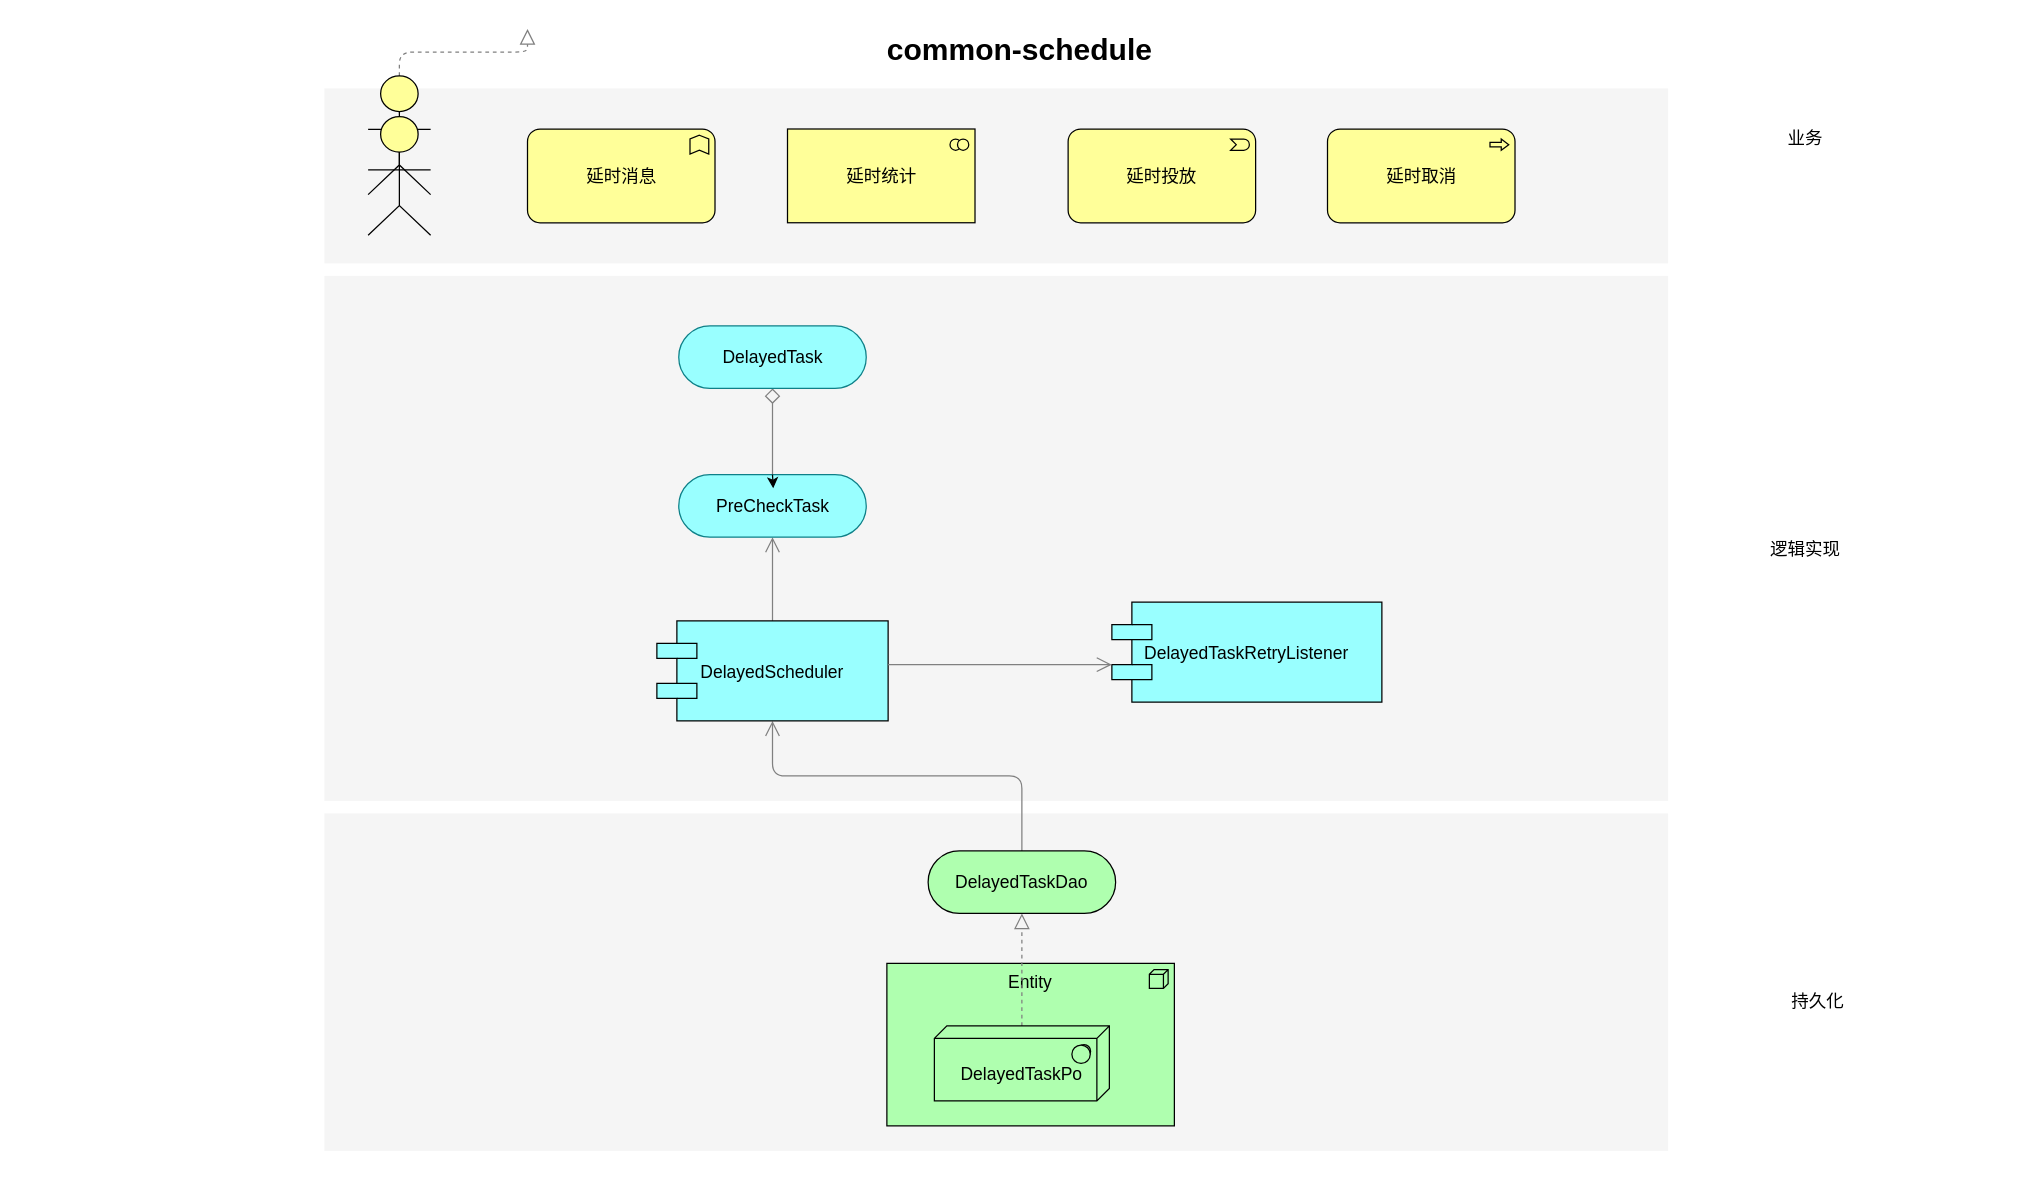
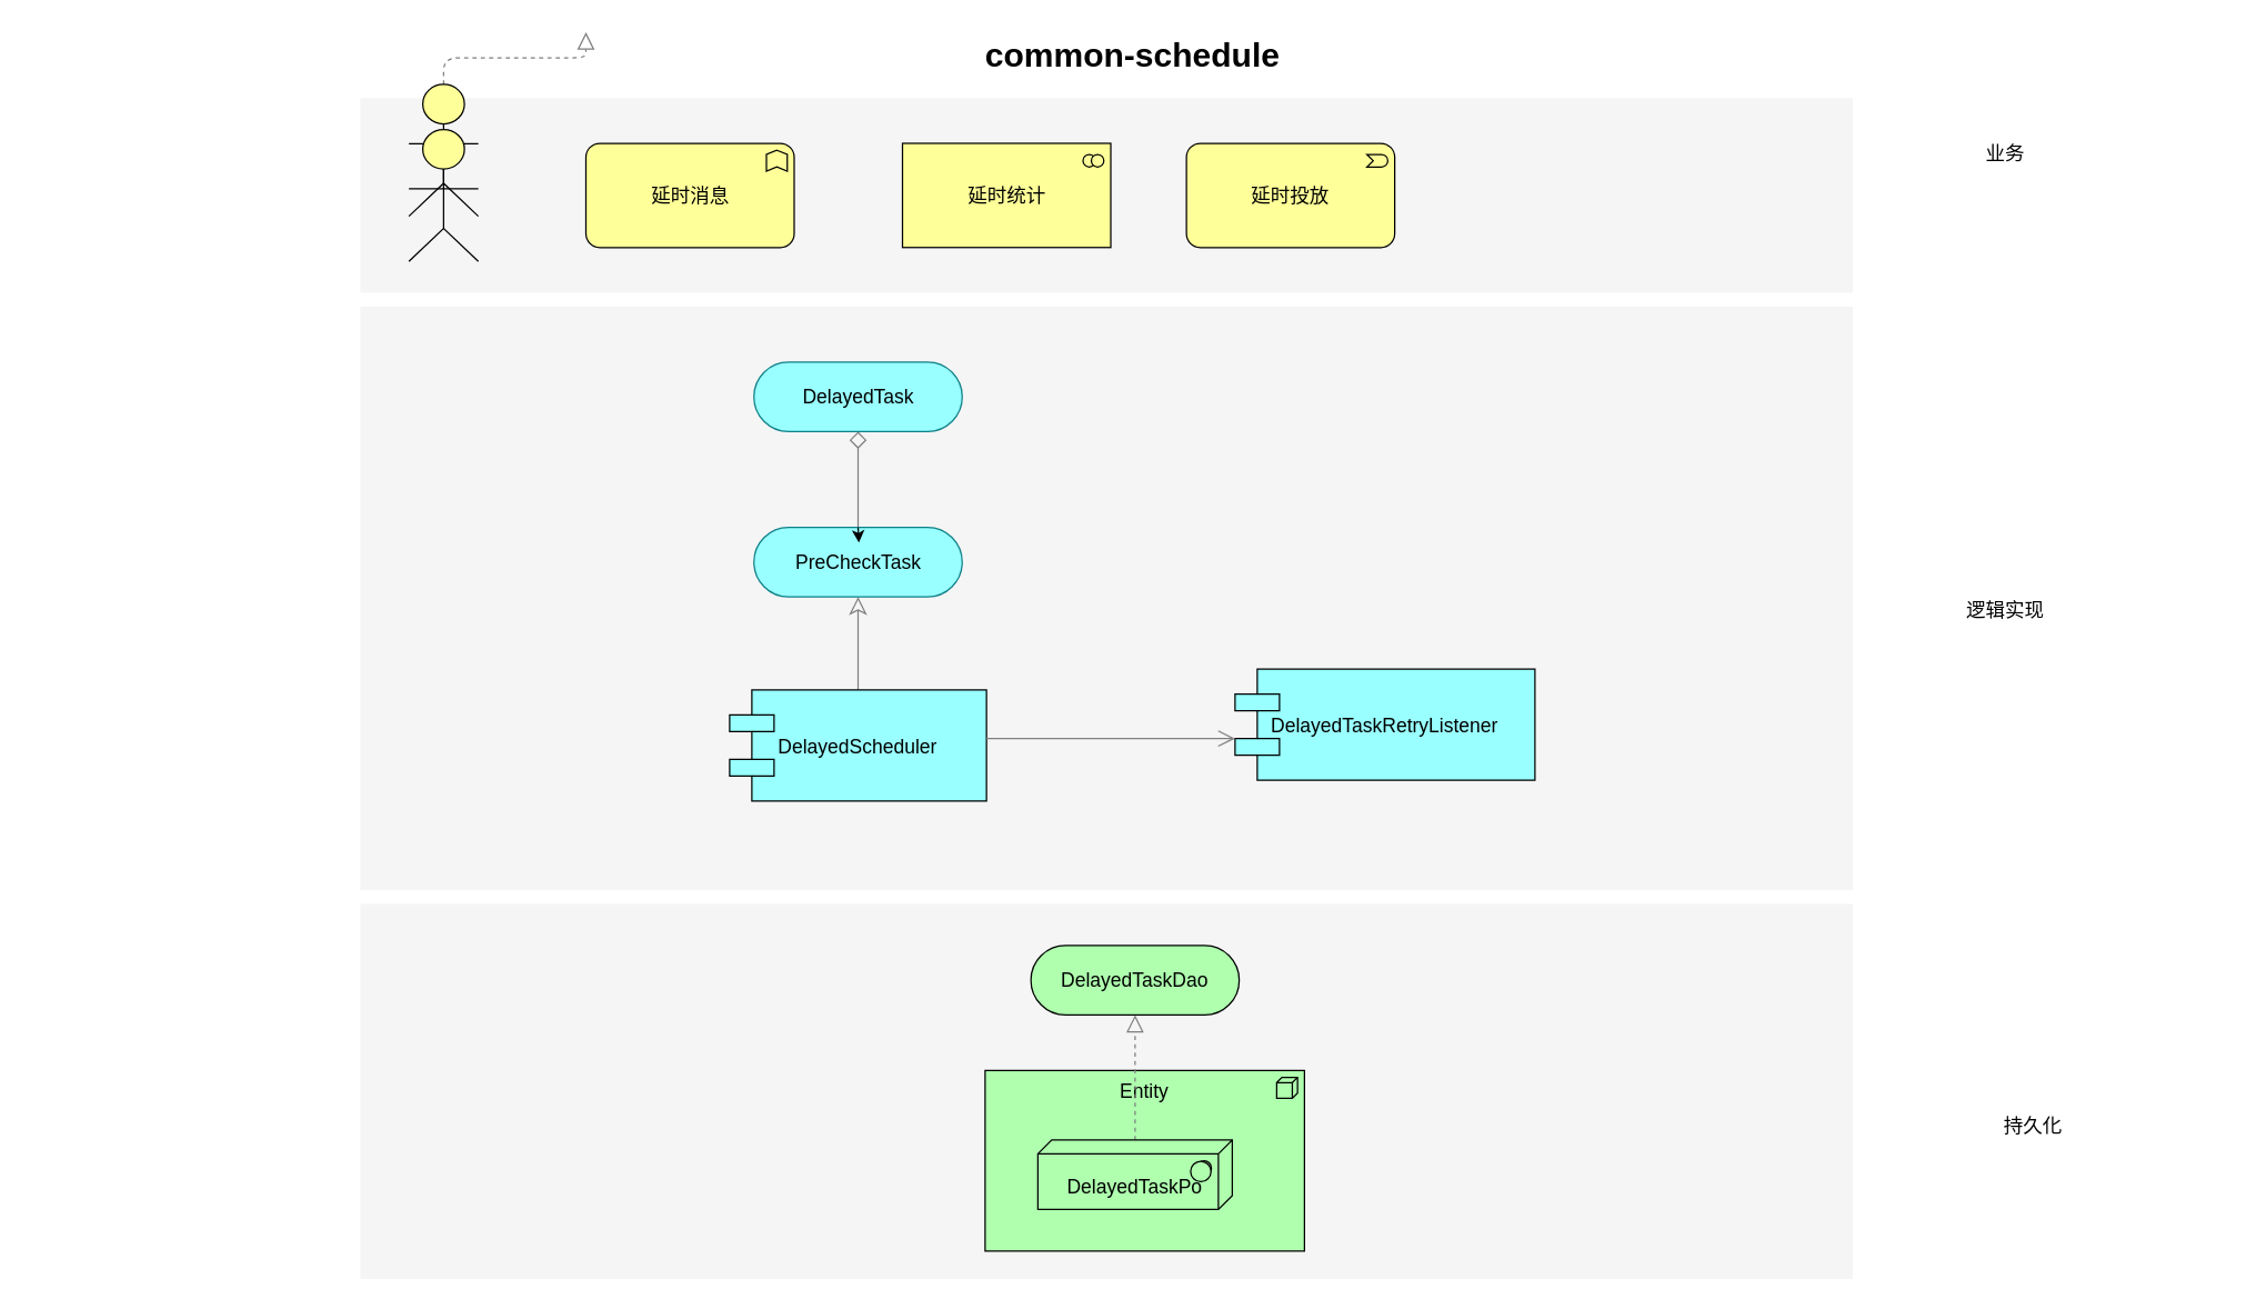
  <mxCell id="0" />
  <mxCell id="1" parent="0" />
  <mxCell id="2" value="" style="whiteSpace=wrap;html=1;strokeColor=none;strokeWidth=1;fillColor=#f5f5f5;fontSize=14;" parent="1" vertex="1"><mxGeometry x="259" y="650" width="1075" height="270" as="geometry" /></mxCell>
  <mxCell id="3" value="" style="whiteSpace=wrap;html=1;strokeColor=none;strokeWidth=1;fillColor=#f5f5f5;fontSize=14;" parent="1" vertex="1"><mxGeometry x="259" y="220" width="1075" height="420" as="geometry" /></mxCell>
  <mxCell id="4" value="" style="whiteSpace=wrap;html=1;strokeColor=none;strokeWidth=1;fillColor=#f5f5f5;fontSize=14;" parent="1" vertex="1"><mxGeometry x="259" y="70" width="1075" height="140" as="geometry" /></mxCell>
  <mxCell id="5" value="Entity" style="html=1;whiteSpace=wrap;fillColor=#AFFFAF;shape=mxgraph.archimate3.application;appType=node;archiType=square;fontSize=14;verticalAlign=top;" parent="1" vertex="1"><mxGeometry x="709" y="770" width="230" height="130" as="geometry" /></mxCell>
  <mxCell id="6" style="edgeStyle=elbowEdgeStyle;rounded=1;elbow=vertical;html=1;startSize=10;endArrow=block;endFill=0;endSize=10;jettySize=auto;orthogonalLoop=1;strokeColor=#808080;fontSize=14;dashed=1;" parent="1" source="7" target="9" edge="1"><mxGeometry relative="1" as="geometry" /></mxCell>
- <mxCell id="7" value="&lt;div&gt;&lt;br&gt;&lt;/div&gt;DelayedTaskPo" style="html=1;whiteSpace=wrap;fillColor=#AFFFAF;shape=mxgraph.archimate3.tech;techType=sysSw;fontSize=14;" parent="1" vertex="1"><mxGeometry x="747" y="820" width="140" height="60" as="geometry" /></mxCell>
- <mxCell id="8" style="edgeStyle=elbowEdgeStyle;rounded=1;elbow=vertical;html=1;startSize=10;endArrow=open;endFill=0;endSize=10;jettySize=auto;orthogonalLoop=1;strokeColor=#808080;fontSize=14;exitX=0.5;exitY=0;exitPerimeter=0;entryX=0.5;entryY=1;entryDx=0;entryDy=0;exitDx=0;exitDy=0;" parent="1" source="9" target="11" edge="1"><mxGeometry relative="1" as="geometry"><Array as="points"><mxPoint x="715" y="620" /></Array></mxGeometry></mxCell>
+ <mxCell id="7" value="&lt;div&gt;&lt;br&gt;&lt;/div&gt;DelayedTaskPo" style="html=1;whiteSpace=wrap;fillColor=#AFFFAF;shape=mxgraph.archimate3.tech;techType=sysSw;fontSize=14;" parent="1" vertex="1"><mxGeometry x="747" y="820" width="140" height="50" as="geometry" /></mxCell>
  <mxCell id="9" value="DelayedTaskDao" style="html=1;whiteSpace=wrap;fillColor=#AFFFAF;shape=mxgraph.archimate3.service;fontSize=14;" parent="1" vertex="1"><mxGeometry x="742" y="680" width="150" height="50" as="geometry" /></mxCell>
- <mxCell id="10" style="edgeStyle=elbowEdgeStyle;rounded=1;elbow=vertical;html=1;startSize=10;endArrow=open;endFill=0;endSize=10;jettySize=auto;orthogonalLoop=1;strokeColor=#808080;fontSize=14;entryX=0.5;entryY=1;entryDx=0;entryDy=0;entryPerimeter=0;" parent="1" source="11" target="20" edge="1"><mxGeometry relative="1" as="geometry" /></mxCell>
+ <mxCell id="10" style="edgeStyle=elbowEdgeStyle;rounded=1;elbow=vertical;html=1;startSize=10;endArrow=classic;endFill=0;endSize=10;jettySize=auto;orthogonalLoop=1;strokeColor=#808080;fontSize=14;entryX=0.5;entryY=1;entryDx=0;entryDy=0;entryPerimeter=0;" parent="1" source="11" target="20" edge="1"><mxGeometry relative="1" as="geometry" /></mxCell>
  <mxCell id="11" value="DelayedScheduler" style="shape=component;align=center;fillColor=#99ffff;gradientColor=none;fontSize=14;" parent="1" vertex="1"><mxGeometry x="525" y="496" width="185" height="80" as="geometry" /></mxCell>
  <mxCell id="12" value="DelayedTaskRetryListener" style="shape=component;align=center;fillColor=#99ffff;gradientColor=none;fontSize=14;" parent="1" vertex="1"><mxGeometry x="889" y="481" width="216" height="80" as="geometry" /></mxCell>
  <mxCell id="13" style="edgeStyle=elbowEdgeStyle;rounded=1;elbow=vertical;html=1;startSize=10;endArrow=diamond;endFill=0;endSize=10;jettySize=auto;orthogonalLoop=1;strokeColor=#808080;fontSize=14;" parent="1" source="20" target="21" edge="1"><mxGeometry relative="1" as="geometry"><mxPoint x="1126.5" y="490" as="sourcePoint" /></mxGeometry></mxCell>
- <mxCell id="14" value="持久化" style="text;html=1;strokeColor=none;fillColor=none;align=center;verticalAlign=middle;whiteSpace=wrap;fontSize=14;" parent="1" vertex="1"><mxGeometry x="1334" y="790" width="240" height="20" as="geometry" /></mxCell>
+ <mxCell id="14" value="持久化" style="text;html=1;strokeColor=none;fillColor=none;align=center;verticalAlign=middle;whiteSpace=wrap;fontSize=14;" parent="1" vertex="1"><mxGeometry x="1344" y="800" width="240" height="20" as="geometry" /></mxCell>
  <mxCell id="15" value="逻辑实现" style="text;html=1;strokeColor=none;fillColor=none;align=center;verticalAlign=middle;whiteSpace=wrap;fontSize=14;" parent="1" vertex="1"><mxGeometry x="1324" y="429" width="240" height="20" as="geometry" /></mxCell>
  <mxCell id="16" value="业务" style="text;html=1;strokeColor=none;fillColor=none;align=center;verticalAlign=middle;whiteSpace=wrap;fontSize=14;" parent="1" vertex="1"><mxGeometry x="1324" y="100" width="240" height="20" as="geometry" /></mxCell>
  <mxCell id="17" style="edgeStyle=elbowEdgeStyle;rounded=1;elbow=vertical;html=1;dashed=1;startSize=10;endArrow=block;endFill=0;endSize=10;jettySize=auto;orthogonalLoop=1;strokeColor=#808080;fontSize=14;" parent="1" source="18" edge="1"><mxGeometry relative="1" as="geometry"><mxPoint x="421.5" y="22.5" as="targetPoint" /></mxGeometry></mxCell>
  <mxCell id="18" value="" style="html=1;whiteSpace=wrap;fillColor=#ffff99;shape=mxgraph.archimate3.actor;fontSize=14;" parent="1" vertex="1"><mxGeometry x="294" y="60" width="50" height="95" as="geometry" /></mxCell>
  <mxCell id="19" value="common-schedule" style="text;strokeColor=none;fillColor=none;html=1;fontSize=24;fontStyle=1;verticalAlign=middle;align=center;" parent="1" vertex="1"><mxGeometry x="20" y="20" width="1590" height="40" as="geometry" /></mxCell>
  <mxCell id="20" value="PreCheckTask" style="html=1;whiteSpace=wrap;shape=mxgraph.archimate3.service;fontSize=14;strokeColor=#0e8088;fillColor=#99FFFF;" parent="1" vertex="1"><mxGeometry x="542.5" y="379" width="150" height="50" as="geometry" /></mxCell>
  <mxCell id="21" value="DelayedTask" style="html=1;whiteSpace=wrap;shape=mxgraph.archimate3.service;fontSize=14;strokeColor=#0e8088;fillColor=#99FFFF;" parent="1" vertex="1"><mxGeometry x="542.5" y="260" width="150" height="50" as="geometry" /></mxCell>
  <mxCell id="22" style="edgeStyle=elbowEdgeStyle;rounded=1;elbow=vertical;html=1;startSize=10;endArrow=open;endFill=0;endSize=10;jettySize=auto;orthogonalLoop=1;strokeColor=#808080;fontSize=14;" parent="1" source="11" target="12" edge="1"><mxGeometry relative="1" as="geometry"><Array as="points"><mxPoint x="715" y="531" /></Array><mxPoint x="691.75" y="710.35" as="sourcePoint" /><mxPoint x="547.5" y="581" as="targetPoint" /></mxGeometry></mxCell>
  <mxCell id="23" style="edgeStyle=orthogonalEdgeStyle;rounded=0;orthogonalLoop=1;jettySize=auto;html=1;exitX=0.5;exitY=0;exitDx=0;exitDy=0;exitPerimeter=0;entryX=0.504;entryY=0.22;entryDx=0;entryDy=0;entryPerimeter=0;" parent="1" source="20" target="20" edge="1"><mxGeometry relative="1" as="geometry" /></mxCell>
  <mxCell id="24" value="" style="html=1;whiteSpace=wrap;fillColor=#ffff99;shape=mxgraph.archimate3.actor;fontSize=14;" vertex="1" parent="1"><mxGeometry x="294" y="92.5" width="50" height="95" as="geometry" /></mxCell>
- <mxCell id="25" value="延时取消" style="html=1;whiteSpace=wrap;fillColor=#ffff99;shape=mxgraph.archimate3.application;appType=proc;archiType=rounded;fontSize=14;" vertex="1" parent="1"><mxGeometry x="1061.5" y="102.5" width="150" height="75" as="geometry" /></mxCell>
  <mxCell id="26" value="延时投放" style="html=1;whiteSpace=wrap;fillColor=#ffff99;shape=mxgraph.archimate3.application;appType=event;archiType=rounded;fontSize=14;" vertex="1" parent="1"><mxGeometry x="854" y="102.5" width="150" height="75" as="geometry" /></mxCell>
- <mxCell id="27" value="延时统计" style="html=1;whiteSpace=wrap;fillColor=#ffff99;shape=mxgraph.archimate3.application;appType=collab;archiType=square;fontSize=14;" vertex="1" parent="1"><mxGeometry x="629.5" y="102.5" width="150" height="75" as="geometry" /></mxCell>
+ <mxCell id="27" value="延时统计" style="html=1;whiteSpace=wrap;fillColor=#ffff99;shape=mxgraph.archimate3.application;appType=collab;archiType=square;fontSize=14;" vertex="1" parent="1"><mxGeometry x="649.5" y="102.5" width="150" height="75" as="geometry" /></mxCell>
  <mxCell id="28" value="延时消息" style="html=1;whiteSpace=wrap;fillColor=#ffff99;shape=mxgraph.archimate3.application;appType=func;archiType=rounded;fontSize=14;" vertex="1" parent="1"><mxGeometry x="421.5" y="102.5" width="150" height="75" as="geometry" /></mxCell>
